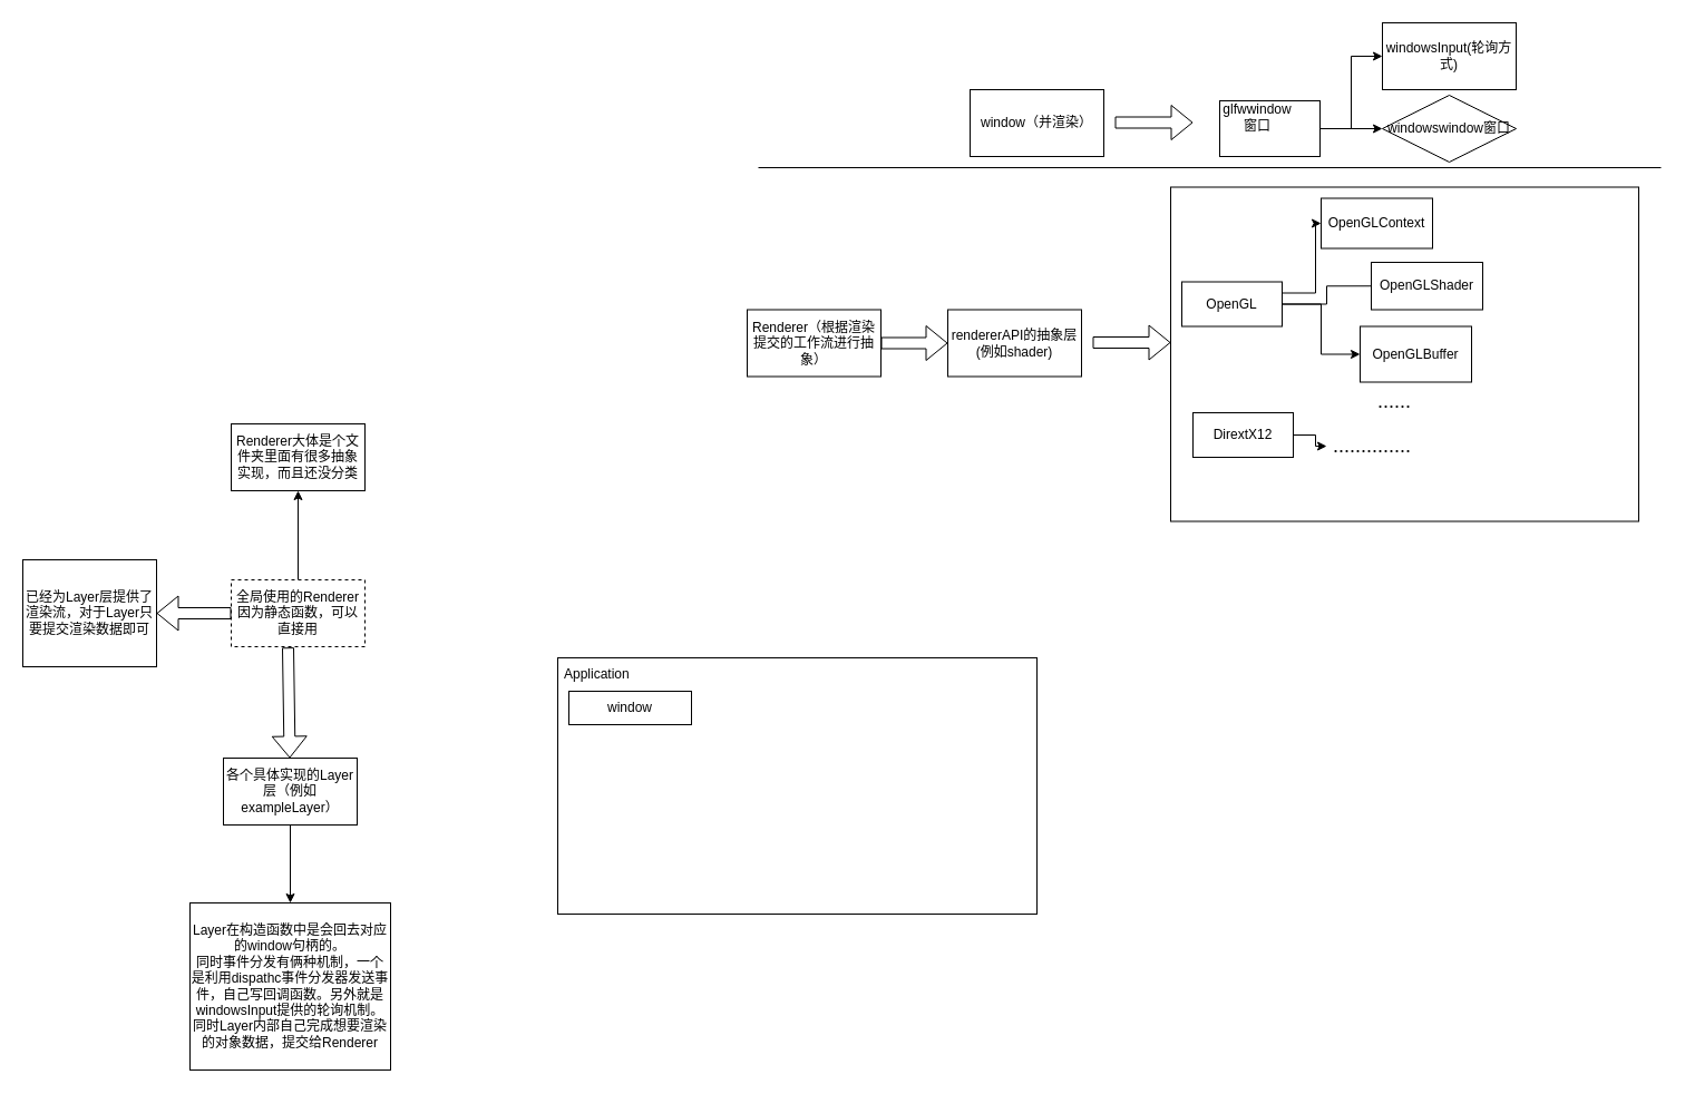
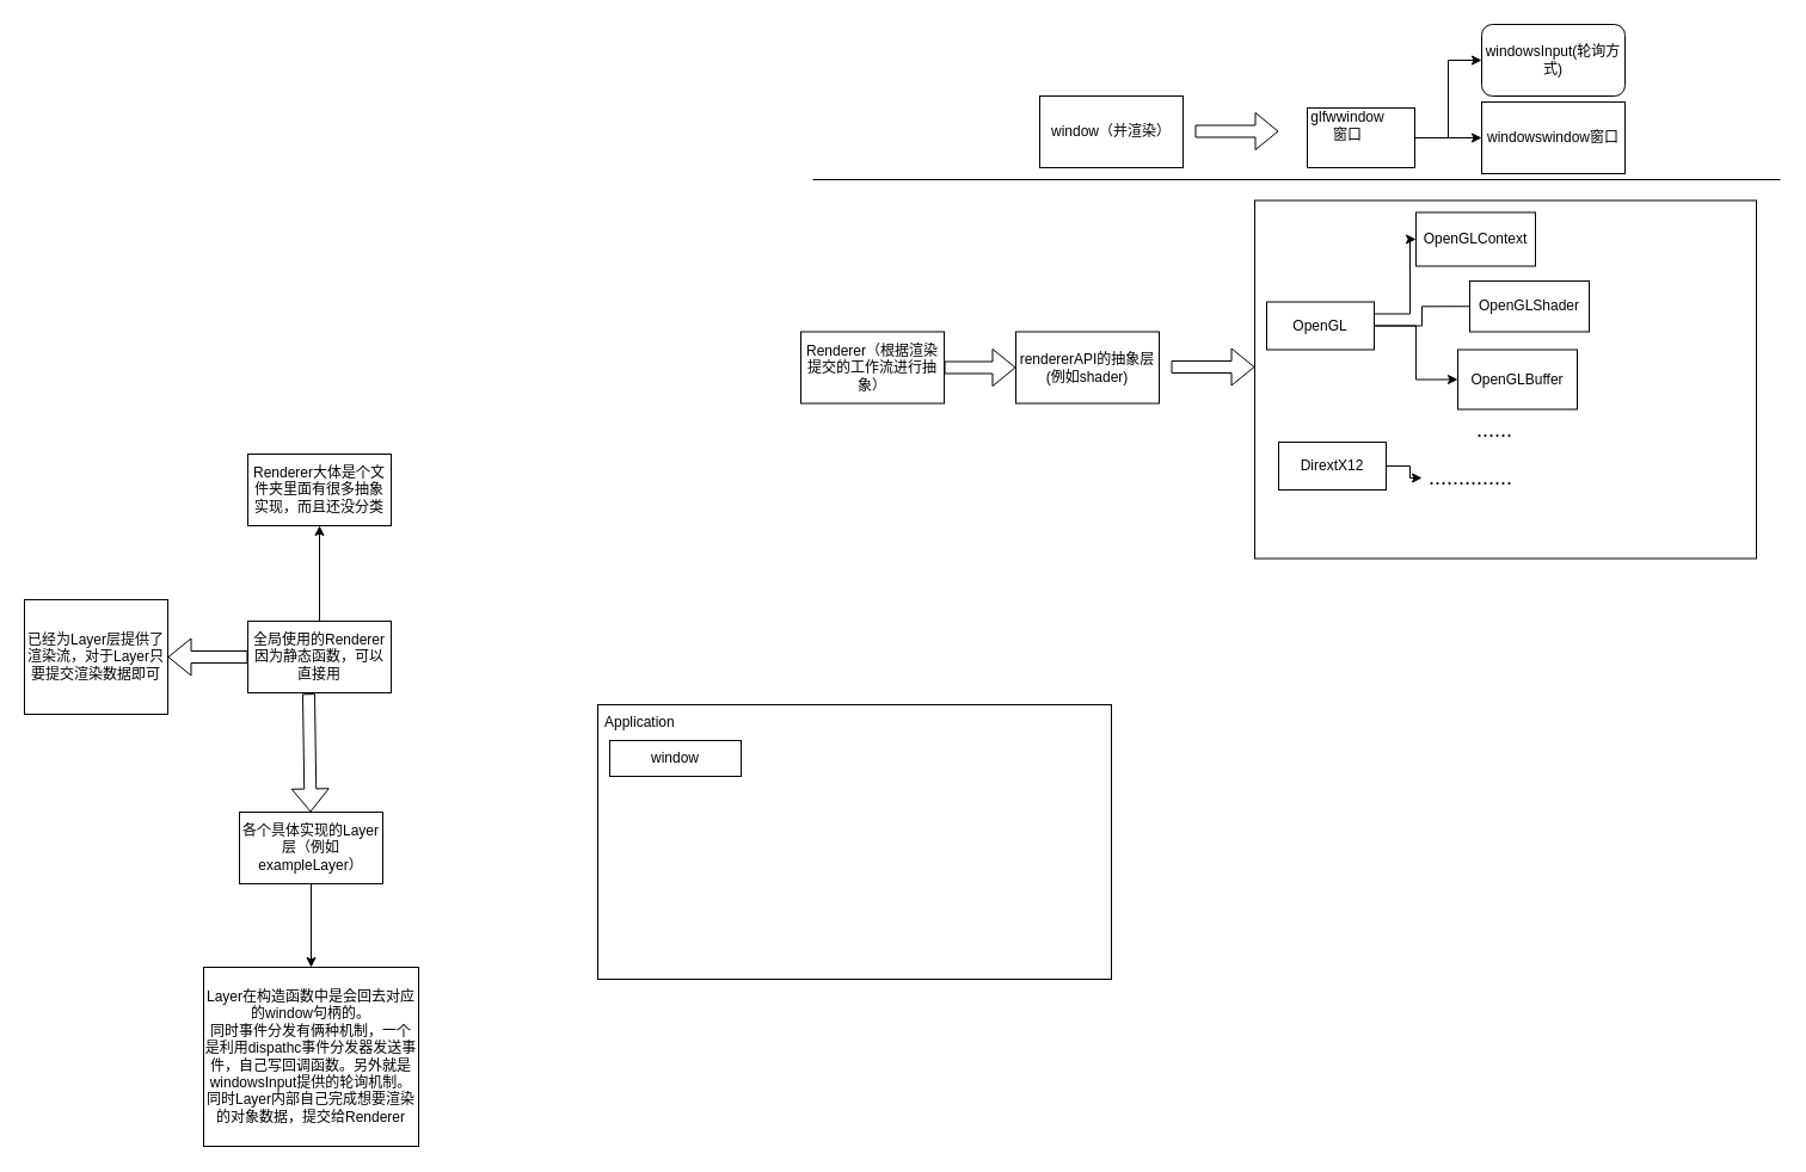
  <mxCell id="0" />
  <mxCell id="1" parent="0" />
  <mxCell id="2" value="" style="rounded=0;whiteSpace=wrap;html=1;" vertex="1" parent="1"><mxGeometry x="1050" y="167.5" width="420" height="300" as="geometry" /></mxCell>
  <mxCell id="3" value="" style="group" vertex="1" connectable="0" parent="1"><mxGeometry x="1094" y="90" width="90" height="50" as="geometry" /></mxCell>
  <mxCell id="4" value="" style="rounded=0;whiteSpace=wrap;html=1;" vertex="1" parent="3"><mxGeometry width="90" height="50" as="geometry" /></mxCell>
  <mxCell id="5" value="glfwwindow窗口" style="text;html=1;align=center;verticalAlign=middle;whiteSpace=wrap;rounded=0;" vertex="1" parent="3"><mxGeometry width="67.5" height="30" as="geometry" /></mxCell>
  <mxCell id="6" style="edgeStyle=orthogonalEdgeStyle;rounded=0;orthogonalLoop=1;jettySize=auto;html=1;" edge="1" parent="1" source="4" target="12"><mxGeometry relative="1" as="geometry" /></mxCell>
  <mxCell id="7" style="edgeStyle=orthogonalEdgeStyle;rounded=0;orthogonalLoop=1;jettySize=auto;html=1;entryX=0;entryY=0.5;entryDx=0;entryDy=0;" edge="1" parent="1" source="10" target="11"><mxGeometry relative="1" as="geometry"><Array as="points"><mxPoint x="1180" y="262.5" /><mxPoint x="1180" y="200.5" /></Array></mxGeometry></mxCell>
  <mxCell id="8" style="edgeStyle=orthogonalEdgeStyle;rounded=0;orthogonalLoop=1;jettySize=auto;html=1;entryX=0;entryY=0.5;entryDx=0;entryDy=0;endArrow=none;" edge="1" parent="1" source="10" target="13"><mxGeometry relative="1" as="geometry" /></mxCell>
  <mxCell id="9" style="edgeStyle=orthogonalEdgeStyle;rounded=0;orthogonalLoop=1;jettySize=auto;html=1;entryX=0;entryY=0.5;entryDx=0;entryDy=0;" edge="1" parent="1" source="10" target="14"><mxGeometry relative="1" as="geometry" /></mxCell>
  <mxCell id="10" value="OpenGL" style="rounded=0;whiteSpace=wrap;html=1;" vertex="1" parent="1"><mxGeometry x="1060" y="252.5" width="90" height="40" as="geometry" /></mxCell>
  <mxCell id="11" value="OpenGLContext" style="rounded=0;whiteSpace=wrap;html=1;" vertex="1" parent="1"><mxGeometry x="1185" y="177.5" width="100" height="45" as="geometry" /></mxCell>
- <mxCell id="12" value="windowswindow窗口" style="rhombus;whiteSpace=wrap;html=1;" vertex="1" parent="1"><mxGeometry x="1240" y="85" width="120" height="60" as="geometry" /></mxCell>
+ <mxCell id="12" value="windowswindow窗口" style="rounded=0;whiteSpace=wrap;html=1;" vertex="1" parent="1"><mxGeometry x="1240" y="85" width="120" height="60" as="geometry" /></mxCell>
  <mxCell id="13" value="OpenGLShader" style="rounded=0;whiteSpace=wrap;html=1;" vertex="1" parent="1"><mxGeometry x="1230" y="235" width="100" height="42.5" as="geometry" /></mxCell>
  <mxCell id="14" value="OpenGLBuffer" style="rounded=0;whiteSpace=wrap;html=1;" vertex="1" parent="1"><mxGeometry x="1220" y="292.5" width="100" height="50" as="geometry" /></mxCell>
  <mxCell id="15" value="&lt;font style=&quot;font-size: 18px;&quot;&gt;..........................&lt;/font&gt;" style="text;strokeColor=none;fillColor=none;align=left;verticalAlign=middle;spacingLeft=4;spacingRight=4;overflow=hidden;points=[[0,0.5],[1,0.5]];portConstraint=eastwest;rotatable=0;whiteSpace=wrap;html=1;" vertex="1" parent="1"><mxGeometry x="1230" y="320" width="40" height="80" as="geometry" /></mxCell>
  <mxCell id="16" value="window（并渲染）" style="rounded=0;whiteSpace=wrap;html=1;" vertex="1" parent="1"><mxGeometry x="870" y="80" width="120" height="60" as="geometry" /></mxCell>
  <mxCell id="17" value="" style="shape=flexArrow;endArrow=classic;html=1;rounded=0;" edge="1" parent="1"><mxGeometry width="50" height="50" relative="1" as="geometry"><mxPoint x="980" y="307" as="sourcePoint" /><mxPoint x="1050" y="307" as="targetPoint" /></mxGeometry></mxCell>
  <mxCell id="18" value="" style="shape=flexArrow;endArrow=classic;html=1;rounded=0;" edge="1" parent="1"><mxGeometry width="50" height="50" relative="1" as="geometry"><mxPoint x="1000" y="109.5" as="sourcePoint" /><mxPoint x="1070" y="109.5" as="targetPoint" /></mxGeometry></mxCell>
  <mxCell id="19" value="rendererAPI的抽象层&lt;div&gt;(例如shader)&lt;/div&gt;" style="rounded=0;whiteSpace=wrap;html=1;" vertex="1" parent="1"><mxGeometry x="850" y="277.5" width="120" height="60" as="geometry" /></mxCell>
  <mxCell id="20" style="edgeStyle=orthogonalEdgeStyle;rounded=0;orthogonalLoop=1;jettySize=auto;html=1;" edge="1" parent="1" source="21" target="22"><mxGeometry relative="1" as="geometry" /></mxCell>
  <mxCell id="21" value="DirextX12" style="rounded=0;whiteSpace=wrap;html=1;" vertex="1" parent="1"><mxGeometry x="1070" y="370" width="90" height="40" as="geometry" /></mxCell>
  <mxCell id="22" value="&lt;font style=&quot;font-size: 18px;&quot;&gt;...............&lt;/font&gt;" style="text;strokeColor=none;fillColor=none;align=left;verticalAlign=middle;spacingLeft=4;spacingRight=4;overflow=hidden;points=[[0,0.5],[1,0.5]];portConstraint=eastwest;rotatable=0;whiteSpace=wrap;html=1;" vertex="1" parent="1"><mxGeometry x="1190" y="385" width="80" height="30" as="geometry" /></mxCell>
  <mxCell id="23" value="" style="endArrow=none;html=1;rounded=0;" edge="1" parent="1"><mxGeometry width="50" height="50" relative="1" as="geometry"><mxPoint y="150" as="sourcePoint" x="680" /><mxPoint x="1490" y="150" as="targetPoint" /></mxGeometry></mxCell>
  <mxCell id="24" value="" style="shape=flexArrow;endArrow=classic;html=1;rounded=0;entryX=0;entryY=0.5;entryDx=0;entryDy=0;exitX=1;exitY=0.5;exitDx=0;exitDy=0;" edge="1" parent="1" source="25" target="19"><mxGeometry width="50" height="50" relative="1" as="geometry"><mxPoint x="800" y="310" as="sourcePoint" /><mxPoint x="840" y="270" as="targetPoint" /></mxGeometry></mxCell>
  <mxCell id="25" value="Renderer（根据渲染提交的工作流进行抽象）" style="rounded=0;whiteSpace=wrap;html=1;" vertex="1" parent="1"><mxGeometry x="670" y="277.5" width="120" height="60" as="geometry" /></mxCell>
  <mxCell id="26" value="" style="group" vertex="1" connectable="0" parent="1"><mxGeometry x="500" y="590" width="430" height="230" as="geometry" /></mxCell>
  <mxCell id="27" value="" style="rounded=0;whiteSpace=wrap;html=1;" vertex="1" parent="26"><mxGeometry width="430" height="230" as="geometry" /></mxCell>
  <mxCell id="28" value="Application" style="text;strokeColor=none;fillColor=none;align=left;verticalAlign=middle;spacingLeft=4;spacingRight=4;overflow=hidden;points=[[0,0.5],[1,0.5]];portConstraint=eastwest;rotatable=0;whiteSpace=wrap;html=1;" vertex="1" parent="26"><mxGeometry width="80" height="30" as="geometry" /></mxCell>
  <mxCell id="29" value="window" style="rounded=0;whiteSpace=wrap;html=1;" vertex="1" parent="26"><mxGeometry x="10" y="30" width="110" height="30" as="geometry" /></mxCell>
- <mxCell id="30" value="windowsInput(轮询方式)" style="rounded=0;whiteSpace=wrap;html=1;" vertex="1" parent="1"><mxGeometry x="1240" y="20" width="120" height="60" as="geometry" /></mxCell>
+ <mxCell id="30" value="windowsInput(轮询方式)" style="whiteSpace=wrap;html=1;rounded=1;" vertex="1" parent="1"><mxGeometry x="1240" y="20" width="120" height="60" as="geometry" /></mxCell>
  <mxCell id="31" style="edgeStyle=orthogonalEdgeStyle;rounded=0;orthogonalLoop=1;jettySize=auto;html=1;entryX=0;entryY=0.5;entryDx=0;entryDy=0;" edge="1" parent="1" source="4" target="30"><mxGeometry relative="1" as="geometry" /></mxCell>
  <mxCell id="32" value="" style="edgeStyle=orthogonalEdgeStyle;rounded=0;orthogonalLoop=1;jettySize=auto;html=1;" edge="1" parent="1" source="33" target="40"><mxGeometry relative="1" as="geometry" /></mxCell>
- <mxCell id="33" value="全局使用的Renderer&lt;div&gt;因为静态函数，可以直接用&lt;/div&gt;" style="rounded=0;whiteSpace=wrap;html=1;dashed=1;" vertex="1" parent="1"><mxGeometry x="207" y="520" width="120" height="60" as="geometry" /></mxCell>
+ <mxCell id="33" value="全局使用的Renderer&lt;div&gt;因为静态函数，可以直接用&lt;/div&gt;" style="rounded=0;whiteSpace=wrap;html=1;" vertex="1" parent="1"><mxGeometry x="207" y="520" width="120" height="60" as="geometry" /></mxCell>
  <mxCell id="34" value="" style="shape=flexArrow;endArrow=classic;html=1;rounded=0;exitX=0;exitY=0.5;exitDx=0;exitDy=0;" edge="1" parent="1" source="33"><mxGeometry width="50" height="50" relative="1" as="geometry"><mxPoint x="790" y="540" as="sourcePoint" /><mxPoint x="140" y="550" as="targetPoint" /></mxGeometry></mxCell>
  <mxCell id="35" value="已经为Layer层提供了渲染流，对于Layer只要提交渲染数据即可" style="rounded=0;whiteSpace=wrap;html=1;" vertex="1" parent="1"><mxGeometry x="20" y="502" width="120" height="96" as="geometry" /></mxCell>
  <mxCell id="36" value="" style="edgeStyle=orthogonalEdgeStyle;rounded=0;orthogonalLoop=1;jettySize=auto;html=1;" edge="1" parent="1" source="37" target="38"><mxGeometry relative="1" as="geometry" /></mxCell>
  <mxCell id="37" value="各个具体实现的Layer层（例如exampleLayer）" style="rounded=0;whiteSpace=wrap;html=1;" vertex="1" parent="1"><mxGeometry x="200" y="680" width="120" height="60" as="geometry" /></mxCell>
  <mxCell id="38" value="Layer在构造函数中是会回去对应的window句柄的。&lt;div&gt;同时事件分发有俩种机制，一个是利用dispathc事件分发器发送事件，自己写回调函数。另外就是windowsInput提供的轮询机制。&lt;/div&gt;&lt;div&gt;同时Layer内部自己完成想要渲染的对象数据，提交给Renderer&lt;/div&gt;" style="whiteSpace=wrap;html=1;rounded=0;" vertex="1" parent="1"><mxGeometry x="170" y="810" width="180" height="150" as="geometry" /></mxCell>
  <mxCell id="39" value="" style="shape=flexArrow;endArrow=classic;html=1;rounded=0;exitX=0.425;exitY=1.012;exitDx=0;exitDy=0;exitPerimeter=0;" edge="1" parent="1" source="33" target="37"><mxGeometry width="50" height="50" relative="1" as="geometry"><mxPoint x="620" y="790" as="sourcePoint" /><mxPoint x="670" y="740" as="targetPoint" /></mxGeometry></mxCell>
  <mxCell id="40" value="Renderer大体是个文件夹里面有很多抽象实现，而且还没分类" style="whiteSpace=wrap;html=1;rounded=0;" vertex="1" parent="1"><mxGeometry x="207" y="380" width="120" height="60" as="geometry" /></mxCell>
